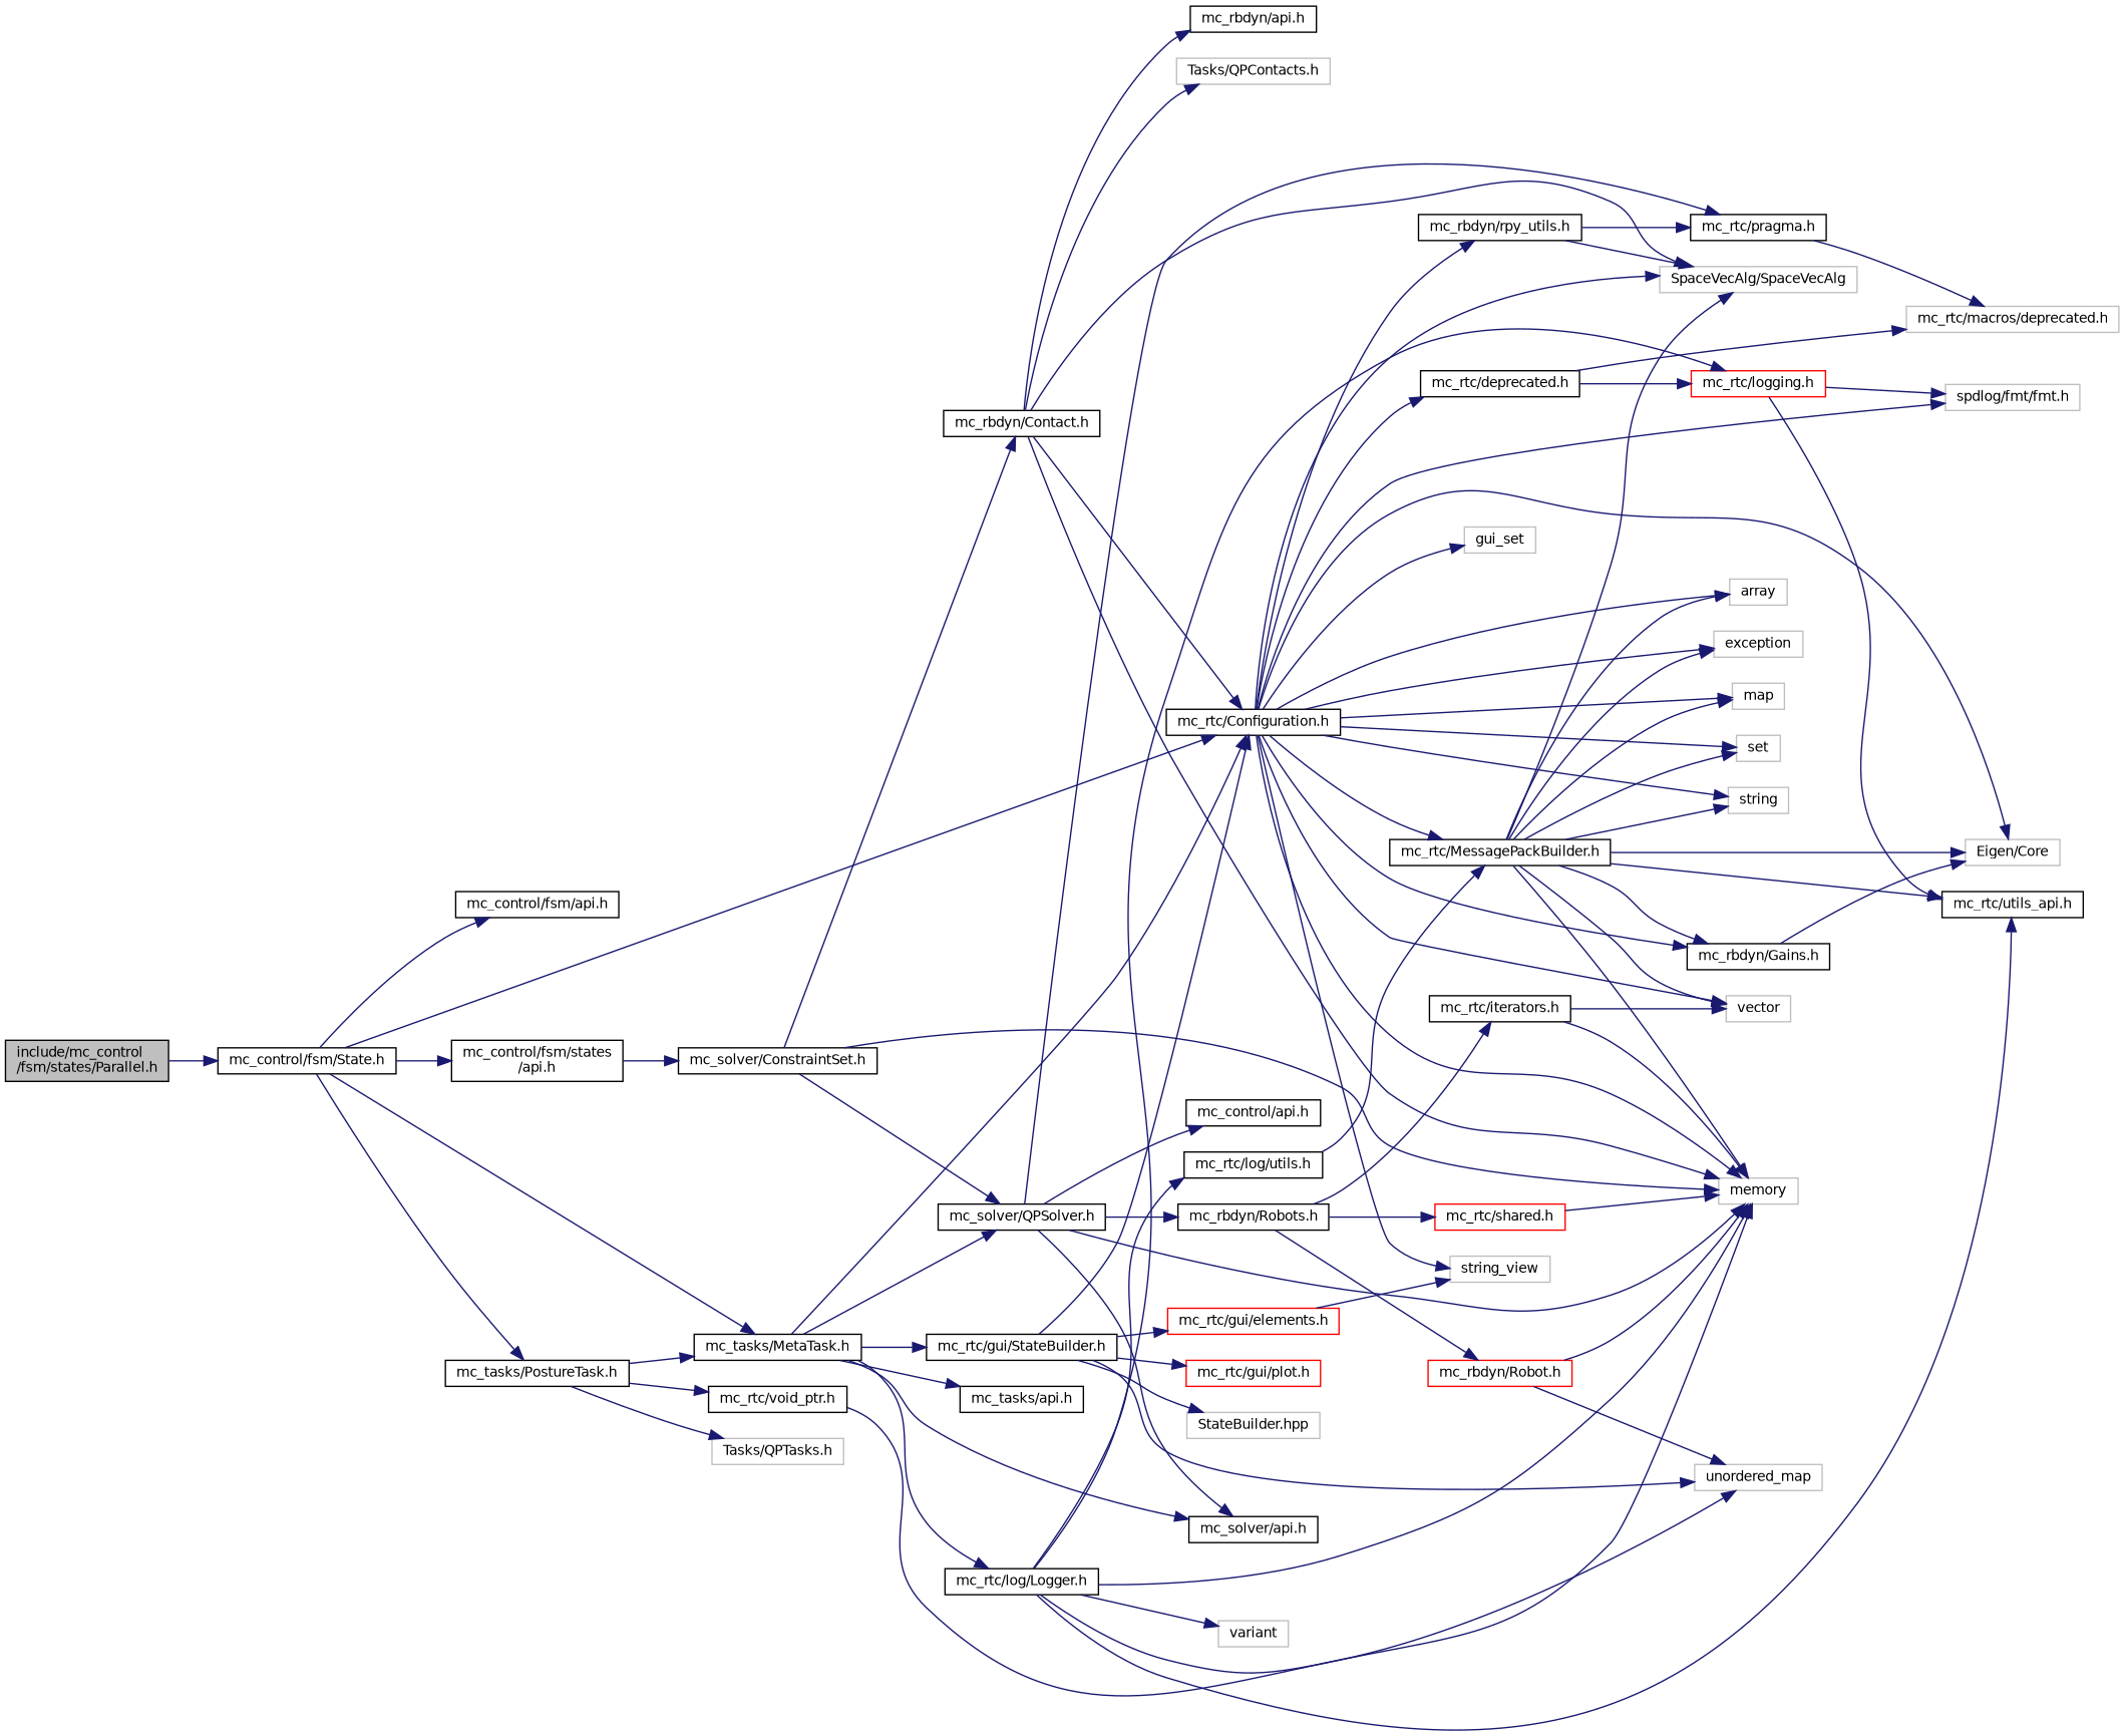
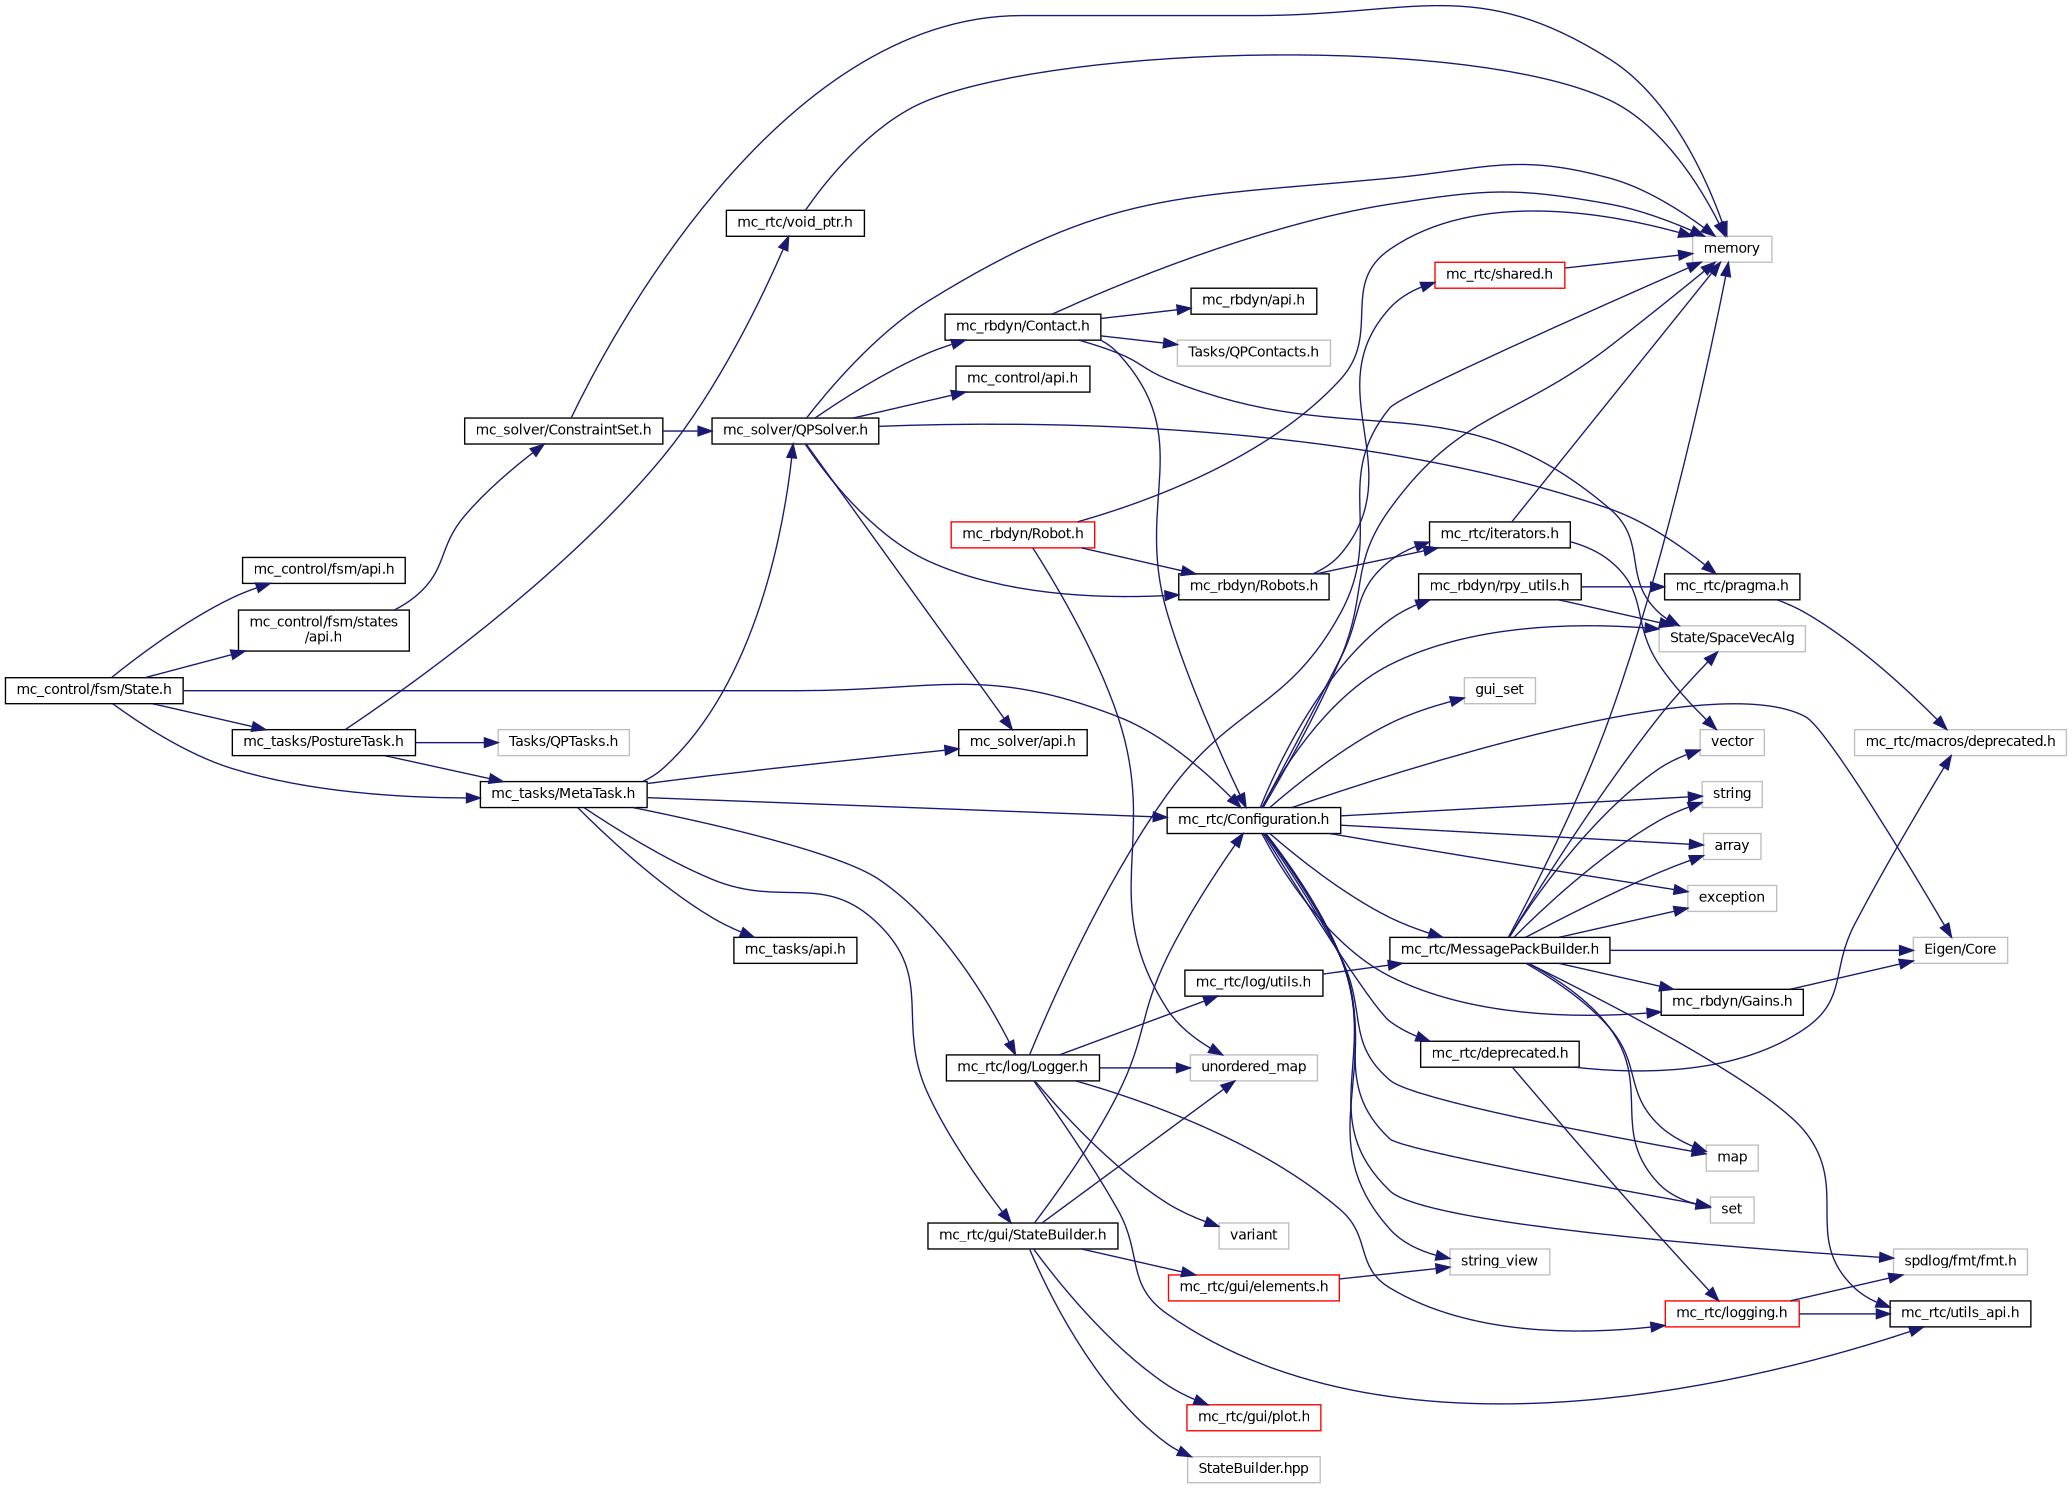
  digraph {
    rankdir=LR
    node [color=black fillcolor=white fontname=Helvetica fontsize=10 shape=record style=filled]
    edge [color=midnightblue fontname=Helvetica fontsize=10 labelfontname=Helvetica labelfontsize=10 style=solid]
-   n1 [fillcolor=grey75 fontcolor=black height=0.2 label="include/mc_control\l/fsm/states/Parallel.h" width=0.4]
    n2 [height=0.2 label="mc_control/fsm/State.h" width=0.4]
    n3 [height=0.2 label="mc_control/fsm/api.h" width=0.4]
    n4 [height=0.2 label="mc_control/fsm/states\l/api.h" width=0.4]
    n5 [height=0.2 label="mc_rtc/Configuration.h" width=0.4]
    n6 [height=0.2 label="mc_tasks/MetaTask.h" width=0.4]
    n7 [height=0.2 label="mc_tasks/PostureTask.h" width=0.4]
    n8 [height=0.2 label="mc_solver/ConstraintSet.h" width=0.4]
    n9 [height=0.2 label="mc_solver/QPSolver.h" width=0.4]
    n10 [color=grey75 height=0.2 label=memory width=0.4]
-   n11 [color=grey75 height=0.2 label="SpaceVecAlg/SpaceVecAlg" width=0.4]
+   n11 [color=grey75 height=0.2 label="State/SpaceVecAlg" width=0.4]
    n12 [height=0.2 label="mc_rtc/MessagePackBuilder.h" width=0.4]
    n13 [height=0.2 label="mc_rbdyn/Gains.h" width=0.4]
    n14 [color=grey75 height=0.2 label="Eigen/Core" width=0.4]
    n15 [color=grey75 height=0.2 label=array width=0.4]
    n16 [color=grey75 height=0.2 label=exception width=0.4]
    n17 [color=grey75 height=0.2 label=map width=0.4]
    n18 [color=grey75 height=0.2 label=set width=0.4]
    n19 [color=grey75 height=0.2 label=string width=0.4]
    n20 [color=grey75 height=0.2 label=vector width=0.4]
    n21 [height=0.2 label="mc_rtc/deprecated.h" width=0.4]
    n22 [color=grey75 height=0.2 label="spdlog/fmt/fmt.h" width=0.4]
    n23 [height=0.2 label="mc_rbdyn/rpy_utils.h" width=0.4]
    n24 [color=grey75 height=0.2 label=string_view width=0.4]
    n25 [color=grey75 height=0.2 label=gui_set width=0.4]
    n26 [height=0.2 label="mc_solver/api.h" width=0.4]
    n27 [height=0.2 label="mc_tasks/api.h" width=0.4]
    n28 [height=0.2 label="mc_rtc/gui/StateBuilder.h" width=0.4]
    n29 [height=0.2 label="mc_rtc/log/Logger.h" width=0.4]
    n30 [height=0.2 label="mc_rtc/void_ptr.h" width=0.4]
    n31 [color=grey75 height=0.2 label="Tasks/QPTasks.h" width=0.4]
    n32 [height=0.2 label="mc_control/api.h" width=0.4]
    n33 [height=0.2 label="mc_rbdyn/Contact.h" width=0.4]
    n34 [height=0.2 label="mc_rtc/pragma.h" width=0.4]
    n35 [height=0.2 label="mc_rbdyn/Robots.h" width=0.4]
    n36 [height=0.2 label="mc_rbdyn/api.h" width=0.4]
    n37 [color=grey75 height=0.2 label="Tasks/QPContacts.h" width=0.4]
    n38 [color=grey75 height=0.2 label="mc_rtc/macros/deprecated.h" width=0.4]
    n39 [color=red height=0.2 label="mc_rbdyn/Robot.h" width=0.4]
    n40 [height=0.2 label="mc_rtc/iterators.h" width=0.4]
    n41 [color=red height=0.2 label="mc_rtc/shared.h" width=0.4]
    n42 [height=0.2 label="mc_rtc/utils_api.h" width=0.4]
    n43 [color=red height=0.2 label="mc_rtc/logging.h" width=0.4]
    n44 [color=grey75 height=0.2 label=unordered_map width=0.4]
    n45 [color=red height=0.2 label="mc_rtc/gui/elements.h" width=0.4]
    n46 [color=red height=0.2 label="mc_rtc/gui/plot.h" width=0.4]
    n47 [color=grey75 height=0.2 label="StateBuilder.hpp" width=0.4]
    n48 [height=0.2 label="mc_rtc/log/utils.h" width=0.4]
    n49 [color=grey75 height=0.2 label=variant width=0.4]
-   n1 -> n2
    n2 -> n3
    n2 -> n4
    n2 -> n5
    n2 -> n6
    n2 -> n7
    n4 -> n8
    n5 -> n10
    n5 -> n11
    n5 -> n12
    n5 -> n13
    n5 -> n14
    n5 -> n15
    n5 -> n16
    n5 -> n17
    n5 -> n18
    n5 -> n19
-   n5 -> n20
+   n5 -> n40
    n5 -> n21
    n5 -> n22
    n5 -> n23
    n5 -> n24
    n5 -> n25
    n6 -> n5
    n6 -> n9
    n6 -> n26
    n6 -> n27
    n6 -> n28
    n6 -> n29
    n7 -> n6
    n7 -> n30
    n7 -> n31
    n8 -> n9
    n8 -> n10
    n9 -> n10
    n9 -> n26
    n9 -> n32
-   n8 -> n33
+   n9 -> n33
    n9 -> n34
    n9 -> n35
    n12 -> n10
    n12 -> n11
    n12 -> n13
    n12 -> n14
    n12 -> n15
    n12 -> n16
    n12 -> n17
    n12 -> n18
    n12 -> n19
    n12 -> n20
    n12 -> n42
    n13 -> n14
    n21 -> n38
    n21 -> n43
    n23 -> n11
    n23 -> n34
    n28 -> n5
    n28 -> n44
    n28 -> n45
    n28 -> n46
    n28 -> n47
    n29 -> n10
    n29 -> n42
    n29 -> n43
    n29 -> n44
    n29 -> n48
    n29 -> n49
    n30 -> n10
    n33 -> n5
    n33 -> n10
    n33 -> n11
    n33 -> n36
    n33 -> n37
    n34 -> n38
-   n35 -> n39
+   n39 -> n35
    n35 -> n40
    n35 -> n41
    n39 -> n10
    n39 -> n44
    n40 -> n10
    n40 -> n20
    n41 -> n10
    n43 -> n22
    n43 -> n42
    n45 -> n24
    n48 -> n12
  }
